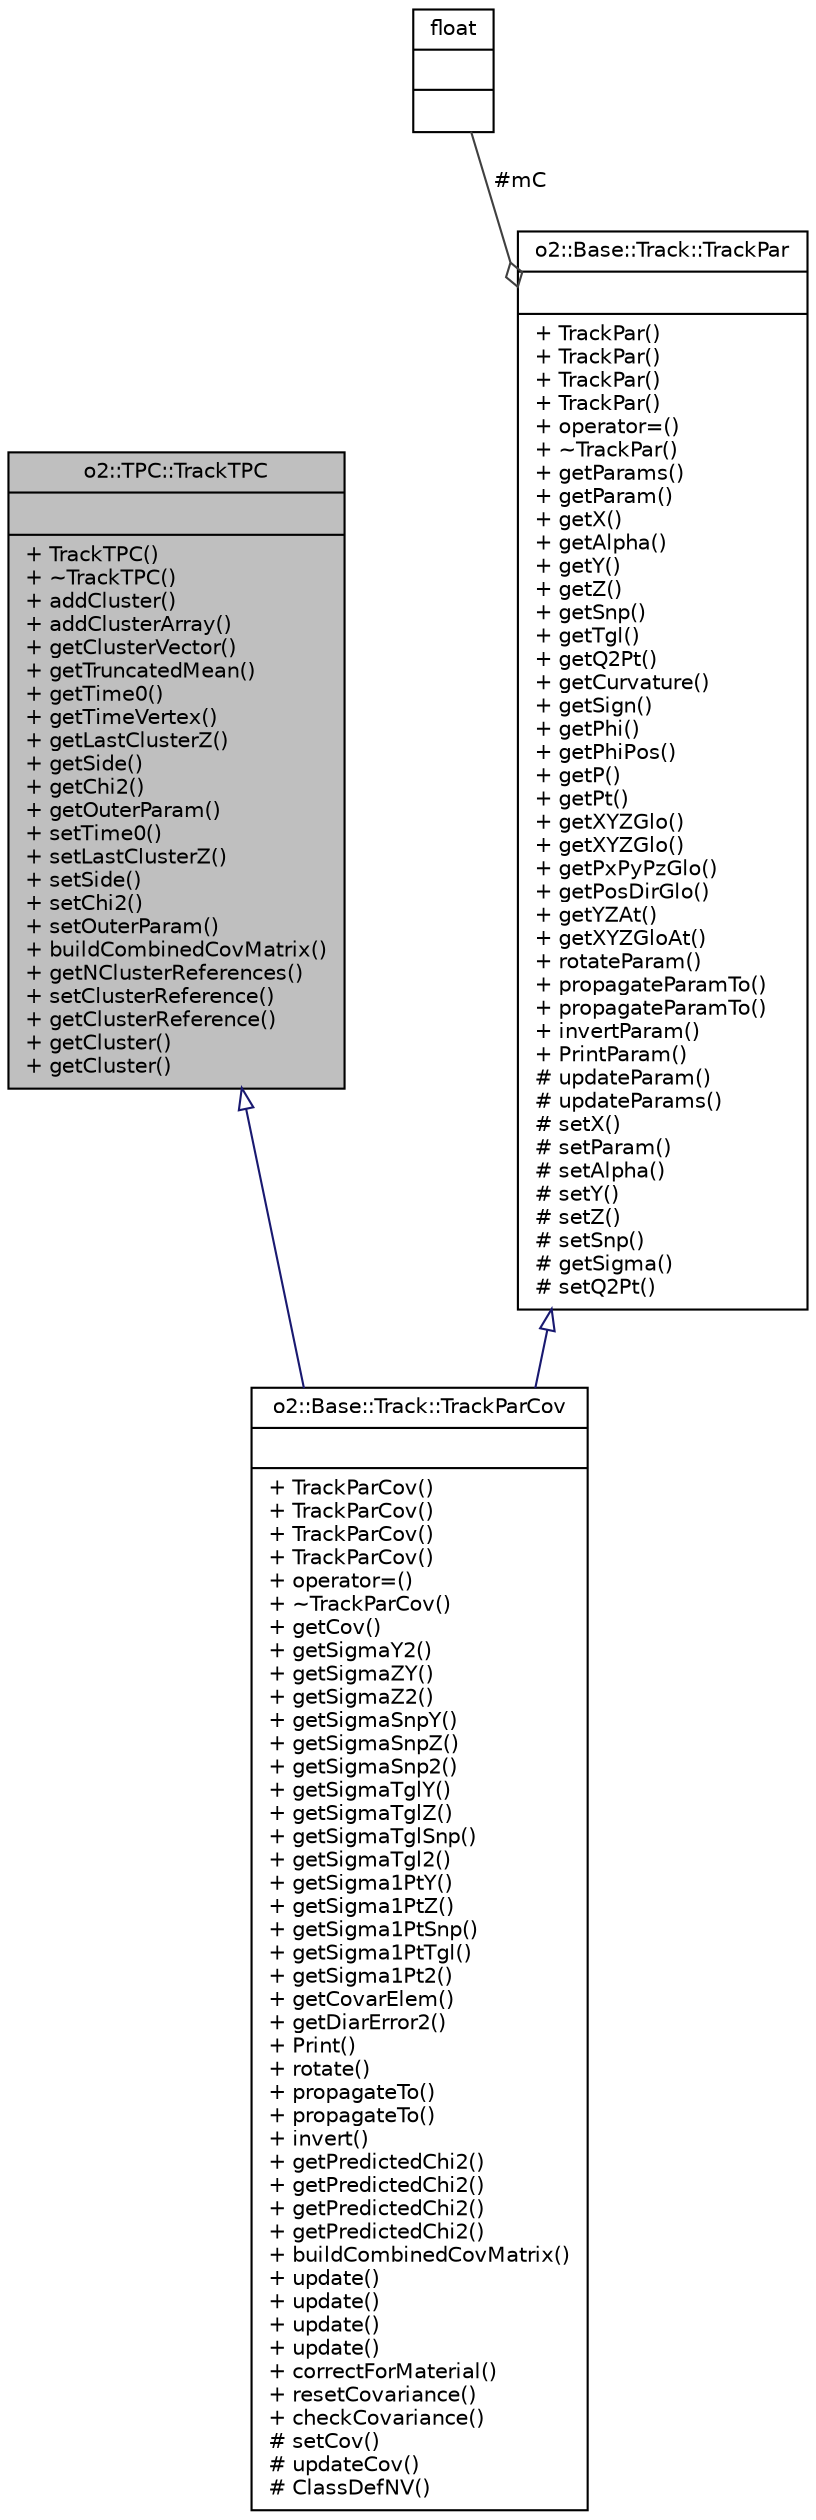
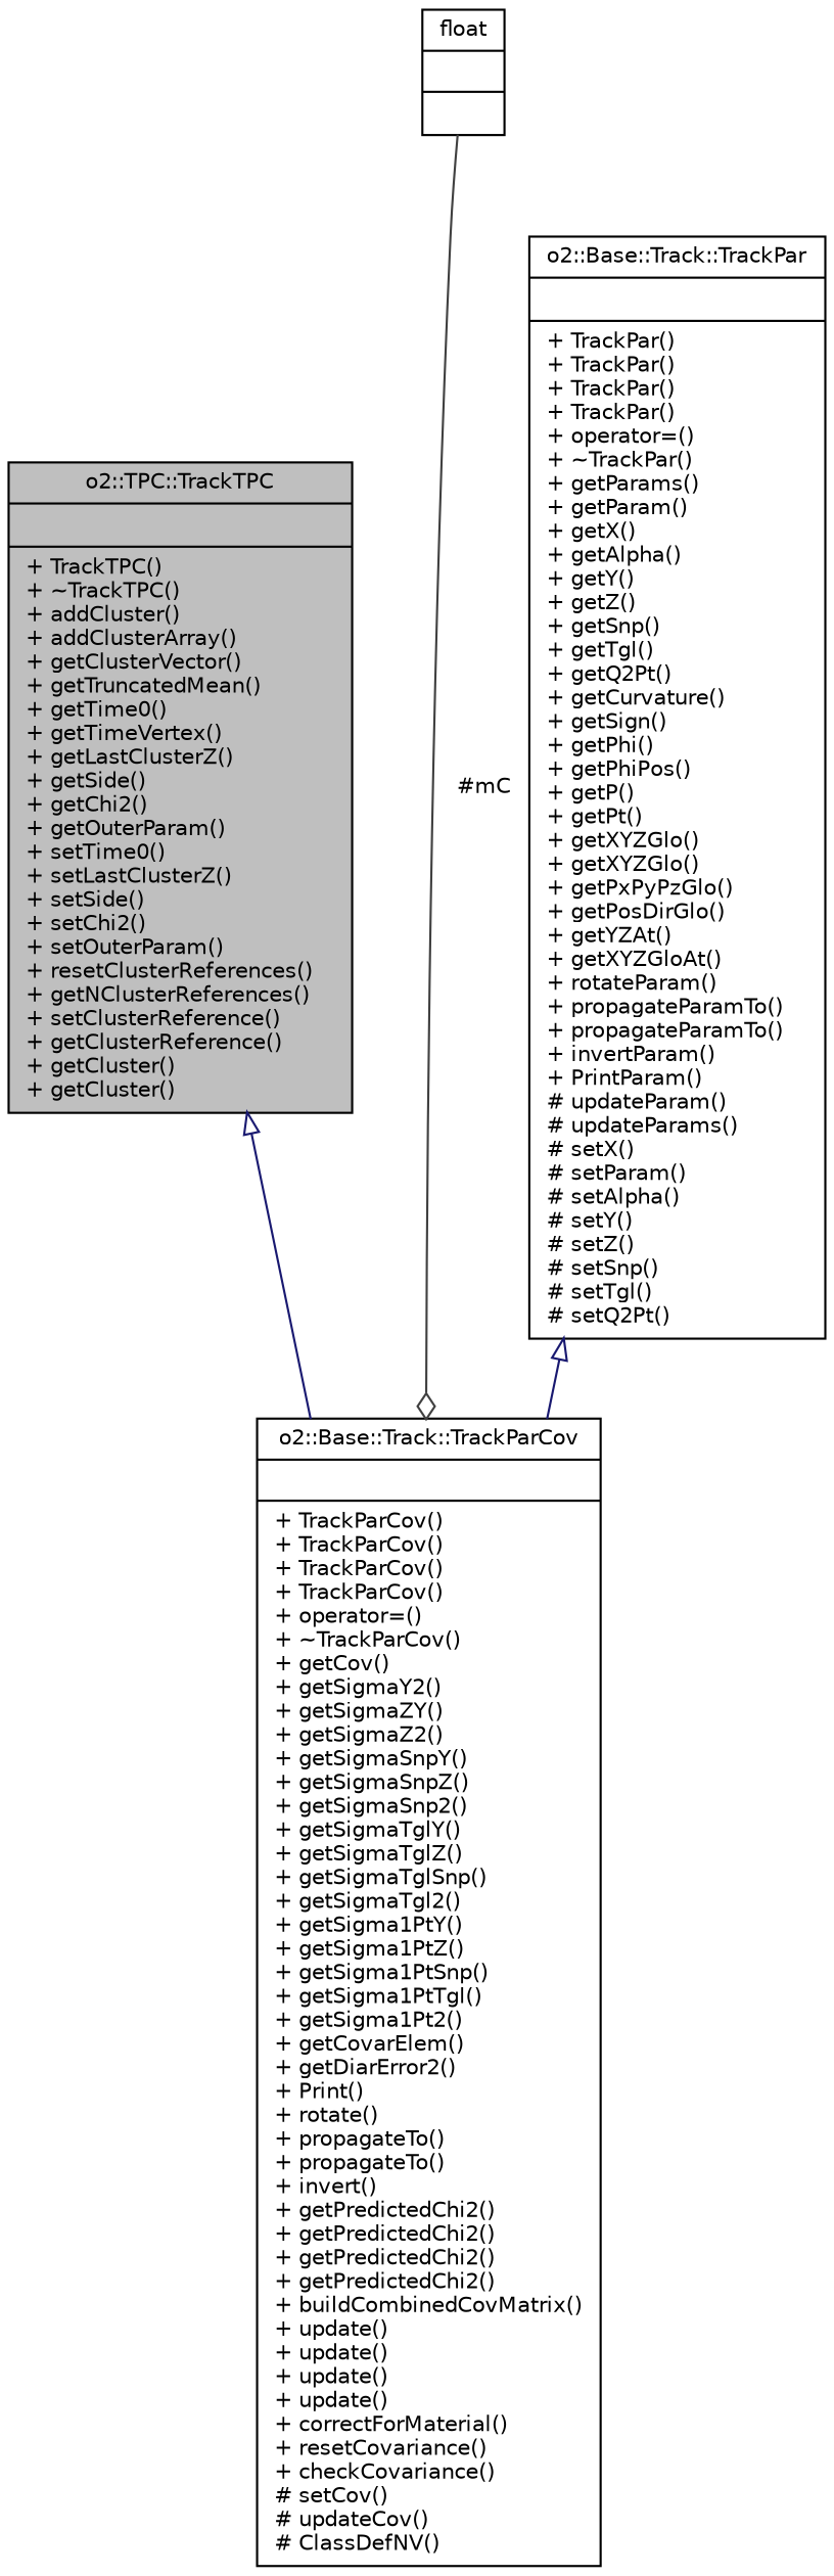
  digraph {
    node [color=black fontname=Helvetica fontsize=10 shape=record]
    edge [arrowtail=onormal color=midnightblue dir=back fontname=Helvetica fontsize=10 labelfontname=Helvetica labelfontsize=10 style=solid]
-   n1 [fillcolor=grey75 fontcolor=black height=0.2 label="{o2::TPC::TrackTPC\n||+ TrackTPC()\l+ ~TrackTPC()\l+ addCluster()\l+ addClusterArray()\l+ getClusterVector()\l+ getTruncatedMean()\l+ getTime0()\l+ getTimeVertex()\l+ getLastClusterZ()\l+ getSide()\l+ getChi2()\l+ getOuterParam()\l+ setTime0()\l+ setLastClusterZ()\l+ setSide()\l+ setChi2()\l+ setOuterParam()\l+ buildCombinedCovMatrix()\l+ getNClusterReferences()\l+ setClusterReference()\l+ getClusterReference()\l+ getCluster()\l+ getCluster()\l}" style=filled width=0.4]
+   n1 [fillcolor=grey75 fontcolor=black height=0.2 label="{o2::TPC::TrackTPC\n||+ TrackTPC()\l+ ~TrackTPC()\l+ addCluster()\l+ addClusterArray()\l+ getClusterVector()\l+ getTruncatedMean()\l+ getTime0()\l+ getTimeVertex()\l+ getLastClusterZ()\l+ getSide()\l+ getChi2()\l+ getOuterParam()\l+ setTime0()\l+ setLastClusterZ()\l+ setSide()\l+ setChi2()\l+ setOuterParam()\l+ resetClusterReferences()\l+ getNClusterReferences()\l+ setClusterReference()\l+ getClusterReference()\l+ getCluster()\l+ getCluster()\l}" style=filled width=0.4]
    n2 [height=0.2 label="{o2::Base::Track::TrackParCov\n||+ TrackParCov()\l+ TrackParCov()\l+ TrackParCov()\l+ TrackParCov()\l+ operator=()\l+ ~TrackParCov()\l+ getCov()\l+ getSigmaY2()\l+ getSigmaZY()\l+ getSigmaZ2()\l+ getSigmaSnpY()\l+ getSigmaSnpZ()\l+ getSigmaSnp2()\l+ getSigmaTglY()\l+ getSigmaTglZ()\l+ getSigmaTglSnp()\l+ getSigmaTgl2()\l+ getSigma1PtY()\l+ getSigma1PtZ()\l+ getSigma1PtSnp()\l+ getSigma1PtTgl()\l+ getSigma1Pt2()\l+ getCovarElem()\l+ getDiarError2()\l+ Print()\l+ rotate()\l+ propagateTo()\l+ propagateTo()\l+ invert()\l+ getPredictedChi2()\l+ getPredictedChi2()\l+ getPredictedChi2()\l+ getPredictedChi2()\l+ buildCombinedCovMatrix()\l+ update()\l+ update()\l+ update()\l+ update()\l+ correctForMaterial()\l+ resetCovariance()\l+ checkCovariance()\l# setCov()\l# updateCov()\l# ClassDefNV()\l}" width=0.4]
-   n3 [height=0.2 label="{o2::Base::Track::TrackPar\n||+ TrackPar()\l+ TrackPar()\l+ TrackPar()\l+ TrackPar()\l+ operator=()\l+ ~TrackPar()\l+ getParams()\l+ getParam()\l+ getX()\l+ getAlpha()\l+ getY()\l+ getZ()\l+ getSnp()\l+ getTgl()\l+ getQ2Pt()\l+ getCurvature()\l+ getSign()\l+ getPhi()\l+ getPhiPos()\l+ getP()\l+ getPt()\l+ getXYZGlo()\l+ getXYZGlo()\l+ getPxPyPzGlo()\l+ getPosDirGlo()\l+ getYZAt()\l+ getXYZGloAt()\l+ rotateParam()\l+ propagateParamTo()\l+ propagateParamTo()\l+ invertParam()\l+ PrintParam()\l# updateParam()\l# updateParams()\l# setX()\l# setParam()\l# setAlpha()\l# setY()\l# setZ()\l# setSnp()\l# getSigma()\l# setQ2Pt()\l}" width=0.4]
+   n3 [height=0.2 label="{o2::Base::Track::TrackPar\n||+ TrackPar()\l+ TrackPar()\l+ TrackPar()\l+ TrackPar()\l+ operator=()\l+ ~TrackPar()\l+ getParams()\l+ getParam()\l+ getX()\l+ getAlpha()\l+ getY()\l+ getZ()\l+ getSnp()\l+ getTgl()\l+ getQ2Pt()\l+ getCurvature()\l+ getSign()\l+ getPhi()\l+ getPhiPos()\l+ getP()\l+ getPt()\l+ getXYZGlo()\l+ getXYZGlo()\l+ getPxPyPzGlo()\l+ getPosDirGlo()\l+ getYZAt()\l+ getXYZGloAt()\l+ rotateParam()\l+ propagateParamTo()\l+ propagateParamTo()\l+ invertParam()\l+ PrintParam()\l# updateParam()\l# updateParams()\l# setX()\l# setParam()\l# setAlpha()\l# setY()\l# setZ()\l# setSnp()\l# setTgl()\l# setQ2Pt()\l}" width=0.4]
    n4 [height=0.2 label="{float\n||}" width=0.4]
    n1 -> n2
    n3 -> n2
-   n4 -> n3 [arrowhead=odiamond color=grey25 label=" #mC" arrowtail="" dir=""]
+   n4 -> n2 [arrowhead=odiamond color=grey25 label=" #mC" arrowtail="" dir=""]
  }
